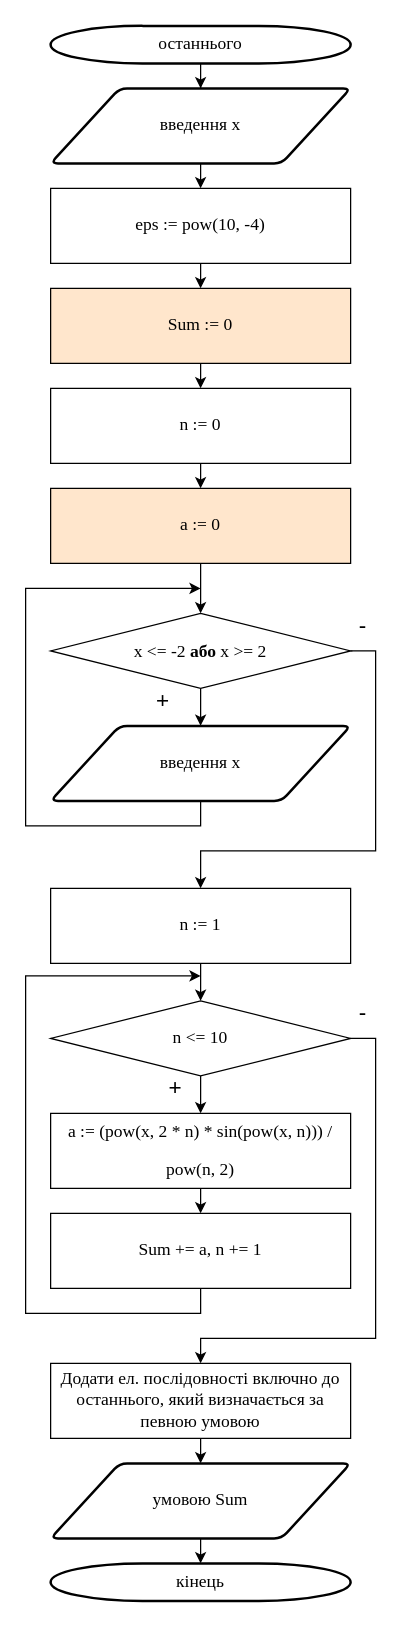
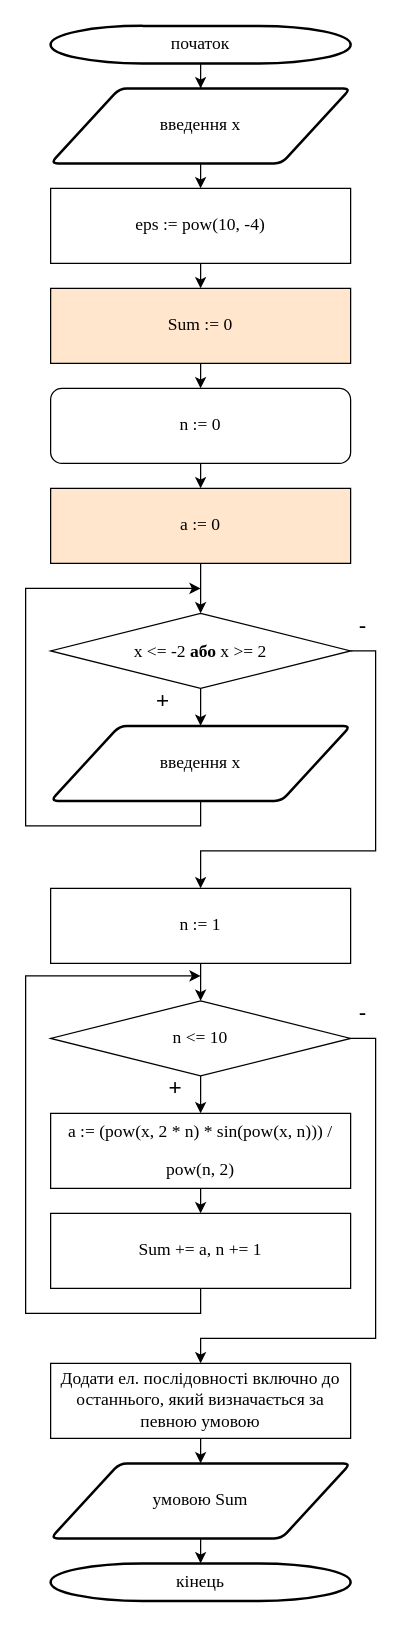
  <mxCell id="0" />
  <mxCell id="1" parent="0" />
  <mxCell id="2" value="" style="edgeStyle=orthogonalEdgeStyle;rounded=0;orthogonalLoop=1;jettySize=auto;html=1;fontFamily=Times New Roman;fontSize=14;" parent="1" source="3" target="5" edge="1"><mxGeometry relative="1" as="geometry" /></mxCell>
- <mxCell id="3" value="останнього" style="strokeWidth=2;shape=mxgraph.flowchart.terminator;whiteSpace=wrap;fontSize=14;fontFamily=Times New Roman;html=1;" parent="1" vertex="1"><mxGeometry x="40" y="20" width="240" height="30" as="geometry" /></mxCell>
+ <mxCell id="3" value="початок" style="strokeWidth=2;shape=mxgraph.flowchart.terminator;whiteSpace=wrap;fontSize=14;fontFamily=Times New Roman;html=1;" parent="1" vertex="1"><mxGeometry x="40" y="20" width="240" height="30" as="geometry" /></mxCell>
  <mxCell id="4" style="edgeStyle=orthogonalEdgeStyle;rounded=0;orthogonalLoop=1;jettySize=auto;html=1;exitX=0.5;exitY=1;exitDx=0;exitDy=0;entryX=0.5;entryY=0;entryDx=0;entryDy=0;fontFamily=Times New Roman;fontSize=14;" parent="1" source="5" edge="1"><mxGeometry relative="1" as="geometry"><mxPoint x="160" y="150" as="targetPoint" /></mxGeometry></mxCell>
  <mxCell id="5" value="введення x" style="shape=parallelogram;html=1;strokeWidth=2;perimeter=parallelogramPerimeter;whiteSpace=wrap;rounded=1;arcSize=12;size=0.23;fontFamily=Times New Roman;fontSize=14;" parent="1" vertex="1"><mxGeometry x="40" y="70" width="240" height="60" as="geometry" /></mxCell>
  <mxCell id="6" style="edgeStyle=orthogonalEdgeStyle;rounded=0;orthogonalLoop=1;jettySize=auto;html=1;exitX=0.5;exitY=1;exitDx=0;exitDy=0;entryX=0.5;entryY=0;entryDx=0;entryDy=0;" parent="1" source="7" target="9" edge="1"><mxGeometry relative="1" as="geometry" /></mxCell>
  <mxCell id="7" value="&lt;span&gt;eps := pow(10, -4)&lt;/span&gt;" style="rounded=0;whiteSpace=wrap;html=1;fontFamily=Times New Roman;fontSize=14;" parent="1" vertex="1"><mxGeometry x="40" y="150" width="240" height="60" as="geometry" /></mxCell>
  <mxCell id="8" style="edgeStyle=orthogonalEdgeStyle;rounded=0;orthogonalLoop=1;jettySize=auto;html=1;exitX=0.5;exitY=1;exitDx=0;exitDy=0;entryX=0.5;entryY=0;entryDx=0;entryDy=0;" parent="1" source="9" target="11" edge="1"><mxGeometry relative="1" as="geometry" /></mxCell>
  <mxCell id="9" value="&lt;span&gt;Sum := 0&lt;/span&gt;" style="rounded=0;whiteSpace=wrap;html=1;fontFamily=Times New Roman;fontSize=14;fillColor=#ffe6cc;" parent="1" vertex="1"><mxGeometry x="40" y="230" width="240" height="60" as="geometry" /></mxCell>
  <mxCell id="10" style="edgeStyle=orthogonalEdgeStyle;rounded=0;orthogonalLoop=1;jettySize=auto;html=1;exitX=0.5;exitY=1;exitDx=0;exitDy=0;entryX=0.5;entryY=0;entryDx=0;entryDy=0;" parent="1" source="11" target="18" edge="1"><mxGeometry relative="1" as="geometry" /></mxCell>
- <mxCell id="11" value="n := 0" style="rounded=0;whiteSpace=wrap;html=1;fontFamily=Times New Roman;fontSize=14;" parent="1" vertex="1"><mxGeometry x="40" y="310" width="240" height="60" as="geometry" /></mxCell>
+ <mxCell id="11" value="n := 0" style="whiteSpace=wrap;html=1;fontFamily=Times New Roman;fontSize=14;rounded=1;" parent="1" vertex="1"><mxGeometry x="40" y="310" width="240" height="60" as="geometry" /></mxCell>
  <mxCell id="12" style="edgeStyle=orthogonalEdgeStyle;rounded=0;orthogonalLoop=1;jettySize=auto;html=1;exitX=0.5;exitY=1;exitDx=0;exitDy=0;entryX=0.5;entryY=0;entryDx=0;entryDy=0;entryPerimeter=0;fontFamily=Times New Roman;fontSize=14;" parent="1" source="13" target="14" edge="1"><mxGeometry relative="1" as="geometry" /></mxCell>
  <mxCell id="13" value="умовою Sum" style="shape=parallelogram;html=1;strokeWidth=2;perimeter=parallelogramPerimeter;whiteSpace=wrap;rounded=1;arcSize=12;size=0.23;fontFamily=Times New Roman;fontSize=14;" parent="1" vertex="1"><mxGeometry x="40" y="1170" width="240" height="60" as="geometry" /></mxCell>
  <mxCell id="14" value="кінець" style="strokeWidth=2;html=1;shape=mxgraph.flowchart.terminator;whiteSpace=wrap;fontFamily=Times New Roman;fontSize=14;" parent="1" vertex="1"><mxGeometry x="40" y="1250" width="240" height="30" as="geometry" /></mxCell>
  <mxCell id="15" style="edgeStyle=orthogonalEdgeStyle;rounded=0;orthogonalLoop=1;jettySize=auto;html=1;exitX=0.5;exitY=1;exitDx=0;exitDy=0;entryX=0.5;entryY=0;entryDx=0;entryDy=0;" parent="1" source="16" target="13" edge="1"><mxGeometry relative="1" as="geometry" /></mxCell>
  <mxCell id="16" value="&lt;span style=&quot;font-family: &amp;#34;times new roman&amp;#34; , serif&quot;&gt;&lt;font style=&quot;font-size: 14px&quot;&gt;Додати ел. послідовності включно до останнього, який визначається за певною умовою&lt;/font&gt;&lt;/span&gt;" style="rounded=0;whiteSpace=wrap;html=1;fontFamily=Times New Roman;fontSize=14;" parent="1" vertex="1"><mxGeometry x="40" y="1090" width="240" height="60" as="geometry" /></mxCell>
  <mxCell id="17" style="edgeStyle=orthogonalEdgeStyle;rounded=0;orthogonalLoop=1;jettySize=auto;html=1;exitX=0.5;exitY=1;exitDx=0;exitDy=0;entryX=0.5;entryY=0;entryDx=0;entryDy=0;" parent="1" source="18" target="21" edge="1"><mxGeometry relative="1" as="geometry" /></mxCell>
  <mxCell id="18" value="a := 0" style="rounded=0;whiteSpace=wrap;html=1;fontFamily=Times New Roman;fontSize=14;fillColor=#ffe6cc;" parent="1" vertex="1"><mxGeometry x="40" y="390" width="240" height="60" as="geometry" /></mxCell>
  <mxCell id="19" style="edgeStyle=orthogonalEdgeStyle;rounded=0;orthogonalLoop=1;jettySize=auto;html=1;exitX=0.5;exitY=1;exitDx=0;exitDy=0;entryX=0.5;entryY=0;entryDx=0;entryDy=0;" parent="1" source="21" target="23" edge="1"><mxGeometry relative="1" as="geometry" /></mxCell>
  <mxCell id="20" style="edgeStyle=orthogonalEdgeStyle;rounded=0;orthogonalLoop=1;jettySize=auto;html=1;exitX=1;exitY=0.5;exitDx=0;exitDy=0;" parent="1" source="21" edge="1"><mxGeometry relative="1" as="geometry"><Array as="points"><mxPoint x="300" y="520" /><mxPoint x="300" y="680" /><mxPoint x="160" y="680" /></Array><mxPoint x="160" y="710" as="targetPoint" /></mxGeometry></mxCell>
  <mxCell id="21" value="&lt;font style=&quot;font-size: 14px&quot;&gt;&lt;span style=&quot;font-family: &amp;#34;times new roman&amp;#34; , serif&quot;&gt;x &amp;lt;= -2 &lt;b&gt;або&lt;/b&gt; x &amp;gt;= 2&lt;/span&gt;&lt;br&gt;&lt;/font&gt;" style="rhombus;whiteSpace=wrap;html=1;" parent="1" vertex="1"><mxGeometry x="40" y="490" width="240" height="60" as="geometry" /></mxCell>
  <mxCell id="22" style="edgeStyle=orthogonalEdgeStyle;rounded=0;orthogonalLoop=1;jettySize=auto;html=1;exitX=0.5;exitY=1;exitDx=0;exitDy=0;" parent="1" source="23" edge="1"><mxGeometry relative="1" as="geometry"><mxPoint x="160" y="470" as="targetPoint" /><Array as="points"><mxPoint x="160" y="660" /><mxPoint x="20" y="660" /><mxPoint x="20" y="470" /></Array></mxGeometry></mxCell>
  <mxCell id="23" value="введення x" style="shape=parallelogram;html=1;strokeWidth=2;perimeter=parallelogramPerimeter;whiteSpace=wrap;rounded=1;arcSize=12;size=0.23;fontFamily=Times New Roman;fontSize=14;" parent="1" vertex="1"><mxGeometry x="40" y="580" width="240" height="60" as="geometry" /></mxCell>
  <mxCell id="24" value="&lt;font style=&quot;font-size: 18px&quot;&gt;+&lt;/font&gt;" style="text;html=1;strokeColor=none;fillColor=none;align=center;verticalAlign=middle;whiteSpace=wrap;rounded=0;" parent="1" vertex="1"><mxGeometry x="110" y="550" width="40" height="20" as="geometry" /></mxCell>
  <mxCell id="25" value="&lt;font style=&quot;font-size: 18px&quot;&gt;-&lt;/font&gt;" style="text;html=1;strokeColor=none;fillColor=none;align=center;verticalAlign=middle;whiteSpace=wrap;rounded=0;" parent="1" vertex="1"><mxGeometry x="270" y="490" width="40" height="20" as="geometry" /></mxCell>
  <mxCell id="26" style="edgeStyle=orthogonalEdgeStyle;rounded=0;orthogonalLoop=1;jettySize=auto;html=1;exitX=0.5;exitY=1;exitDx=0;exitDy=0;entryX=0.5;entryY=0;entryDx=0;entryDy=0;" parent="1" source="27" target="30" edge="1"><mxGeometry relative="1" as="geometry" /></mxCell>
  <mxCell id="27" value="&lt;span style=&quot;font-family: &amp;#34;times new roman&amp;#34; , serif&quot;&gt;&lt;font style=&quot;font-size: 14px&quot;&gt;n := 1&lt;/font&gt;&lt;/span&gt;" style="rounded=0;whiteSpace=wrap;html=1;fontFamily=Times New Roman;fontSize=14;" parent="1" vertex="1"><mxGeometry x="40" y="710" width="240" height="60" as="geometry" /></mxCell>
  <mxCell id="28" style="edgeStyle=orthogonalEdgeStyle;rounded=0;orthogonalLoop=1;jettySize=auto;html=1;exitX=0.5;exitY=1;exitDx=0;exitDy=0;entryX=0.5;entryY=0;entryDx=0;entryDy=0;" parent="1" source="30" target="32" edge="1"><mxGeometry relative="1" as="geometry" /></mxCell>
  <mxCell id="29" style="edgeStyle=orthogonalEdgeStyle;rounded=0;orthogonalLoop=1;jettySize=auto;html=1;exitX=1;exitY=0.5;exitDx=0;exitDy=0;entryX=0.5;entryY=0;entryDx=0;entryDy=0;" parent="1" source="30" target="16" edge="1"><mxGeometry relative="1" as="geometry"><Array as="points"><mxPoint x="300" y="830" /><mxPoint x="300" y="1070" /><mxPoint x="160" y="1070" /></Array></mxGeometry></mxCell>
  <mxCell id="30" value="&lt;font&gt;&lt;span lang=&quot;EN-US&quot; style=&quot;font-family: &amp;#34;times new roman&amp;#34; , serif&quot;&gt;&lt;font style=&quot;font-size: 14px&quot;&gt;n &amp;lt;= 10&lt;/font&gt;&lt;/span&gt;&lt;br&gt;&lt;/font&gt;" style="rhombus;whiteSpace=wrap;html=1;" parent="1" vertex="1"><mxGeometry x="40" y="800" width="240" height="60" as="geometry" /></mxCell>
  <mxCell id="31" style="edgeStyle=orthogonalEdgeStyle;rounded=0;orthogonalLoop=1;jettySize=auto;html=1;exitX=0.5;exitY=1;exitDx=0;exitDy=0;entryX=0.5;entryY=0;entryDx=0;entryDy=0;" parent="1" source="32" target="34" edge="1"><mxGeometry relative="1" as="geometry" /></mxCell>
  <mxCell id="32" value="&lt;p class=&quot;MsoNormal&quot; style=&quot;text-indent: 0cm&quot;&gt;&lt;span style=&quot;text-indent: 0cm ; font-family: &amp;#34;times new roman&amp;#34; , serif&quot;&gt;a &lt;/span&gt;&lt;span lang=&quot;RU&quot; style=&quot;text-indent: 0cm ; font-family: &amp;#34;times new roman&amp;#34; , serif&quot;&gt;:&lt;/span&gt;&lt;span style=&quot;text-indent: 0cm ; font-family: &amp;#34;times new roman&amp;#34; , serif&quot;&gt;= (pow(x, 2 * n) * sin(pow(x, n))) /&lt;/span&gt;&lt;br&gt;&lt;/p&gt;&lt;p class=&quot;MsoNormal&quot; style=&quot;text-indent: 0cm&quot;&gt;&lt;font style=&quot;font-size: 14px&quot;&gt;&lt;span style=&quot;font-family: &amp;#34;times new roman&amp;#34; , serif&quot;&gt;pow(n, 2)&lt;/span&gt;&lt;/font&gt;&lt;/p&gt;" style="rounded=0;whiteSpace=wrap;html=1;fontFamily=Times New Roman;fontSize=14;" parent="1" vertex="1"><mxGeometry x="40" y="890" width="240" height="60" as="geometry" /></mxCell>
  <mxCell id="33" style="edgeStyle=orthogonalEdgeStyle;rounded=0;orthogonalLoop=1;jettySize=auto;html=1;exitX=0.5;exitY=1;exitDx=0;exitDy=0;" parent="1" source="34" edge="1"><mxGeometry relative="1" as="geometry"><mxPoint x="160" y="780" as="targetPoint" /><Array as="points"><mxPoint x="160" y="1050" /><mxPoint x="20" y="1050" /><mxPoint x="20" y="780" /></Array></mxGeometry></mxCell>
  <mxCell id="34" value="&lt;span style=&quot;font-family: &amp;#34;times new roman&amp;#34; , serif&quot;&gt;Sum += a,&amp;nbsp;&lt;/span&gt;&lt;span style=&quot;font-family: &amp;#34;times new roman&amp;#34; , serif&quot;&gt;n += 1&lt;/span&gt;" style="rounded=0;whiteSpace=wrap;html=1;fontFamily=Times New Roman;fontSize=14;" parent="1" vertex="1"><mxGeometry x="40" y="970" width="240" height="60" as="geometry" /></mxCell>
  <mxCell id="35" value="&lt;font style=&quot;font-size: 18px&quot;&gt;+&lt;/font&gt;" style="text;html=1;strokeColor=none;fillColor=none;align=center;verticalAlign=middle;whiteSpace=wrap;rounded=0;" parent="1" vertex="1"><mxGeometry x="120" y="860" width="40" height="20" as="geometry" /></mxCell>
  <mxCell id="36" value="&lt;font style=&quot;font-size: 18px&quot;&gt;-&lt;/font&gt;" style="text;html=1;strokeColor=none;fillColor=none;align=center;verticalAlign=middle;whiteSpace=wrap;rounded=0;" parent="1" vertex="1"><mxGeometry x="270" y="800" width="40" height="20" as="geometry" /></mxCell>
